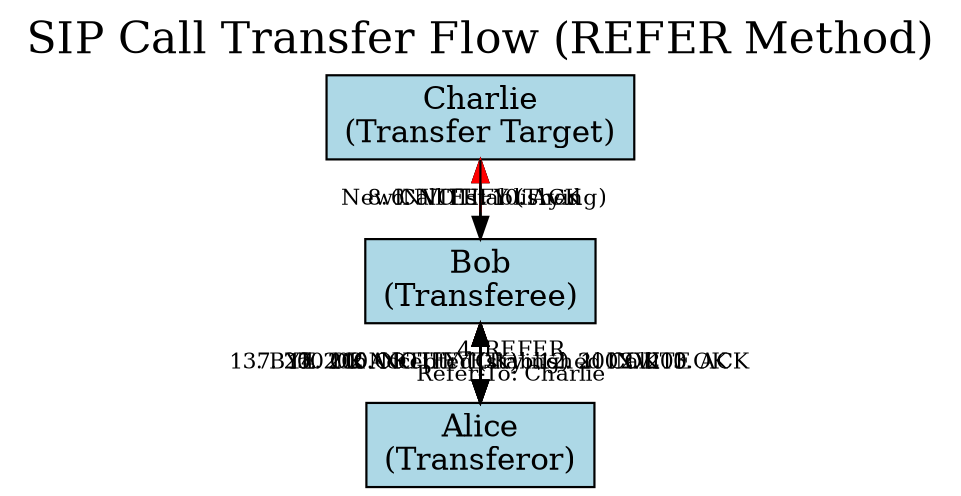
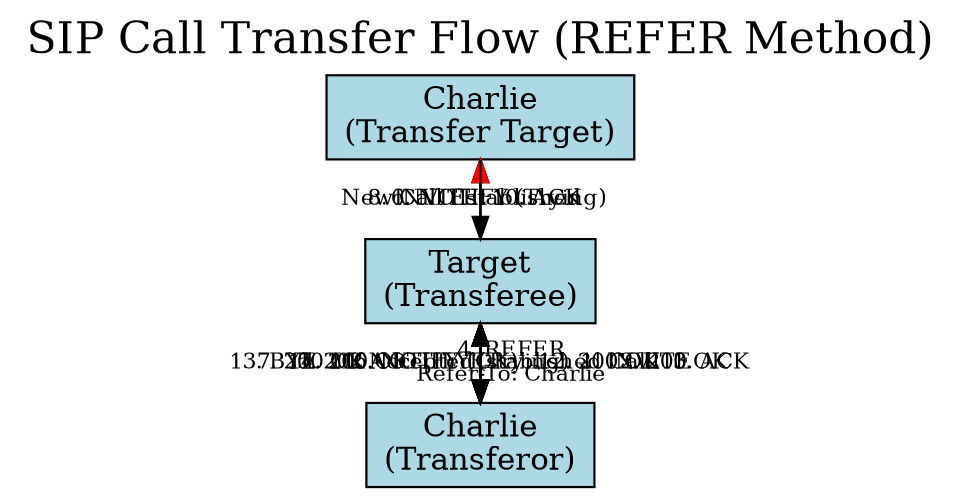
  digraph {
    fontsize=20
    label="SIP Call Transfer Flow (REFER Method)"
    labelloc=t
    rankdir=LR
    node [fillcolor=lightblue shape=box style=filled]
    edge [fontsize=10]
-   n1 [label="Alice\n(Transferor)"]
-   n2 [label="Bob\n(Transferee)"]
+   n1 [label="Charlie\n(Transferor)"]
+   n2 [label="Target\n(Transferee)"]
    n3 [label="Charlie\n(Transfer Target)"]
    subgraph sub_1 {
      rank=same
      n1
      n2
    }
    subgraph sub_2 {
      rank=same
      n2
      n3
    }
    n1 -> n2 [label="1. INVITE"]
    n1 -> n2 [label="3. ACK"]
    n1 -> n2 [color=red label="Established Call" style=dashed]
    n1 -> n2 [label="4. REFER\nRefer-To: Charlie"]
    n1 -> n2 [label="7. 200 OK"]
    n1 -> n2 [label="12. 200 OK"]
    n1 -> n2 [label="13. BYE"]
    n2 -> n1 [label="2. 200 OK"]
    n2 -> n1 [label="5. 202 Accepted"]
    n2 -> n1 [label="6. NOTIFY (Trying)"]
    n2 -> n1 [label="11. NOTIFY (OK)"]
    n2 -> n1 [label="14. 200 OK"]
    n2 -> n3 [label="8. INVITE"]
    n2 -> n3 [label="10. ACK"]
    n2 -> n3 [color=red label="New Call Established" style=dashed]
    n3 -> n2 [label="6. NOTIFY (Trying)"]
  }
